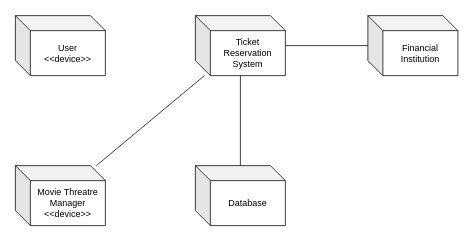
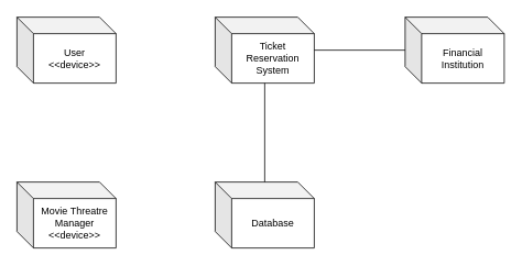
  <mxCell id="0" />
  <mxCell id="1" parent="0" />
  <mxCell id="2" value="User &lt;br&gt;&amp;lt;&amp;lt;device&amp;gt;&amp;gt;" style="shape=cube;whiteSpace=wrap;html=1;boundedLbl=1;backgroundOutline=1;darkOpacity=0.05;darkOpacity2=0.1;" vertex="1" parent="1"><mxGeometry x="20" y="20" width="120" height="80" as="geometry" /></mxCell>
  <mxCell id="3" value="Movie Threatre Manager &amp;lt;&amp;lt;device&amp;gt;&amp;gt;" style="shape=cube;whiteSpace=wrap;html=1;boundedLbl=1;backgroundOutline=1;darkOpacity=0.05;darkOpacity2=0.1;" vertex="1" parent="1"><mxGeometry x="20" y="220" width="120" height="80" as="geometry" /></mxCell>
  <mxCell id="4" value="Financial Institution" style="shape=cube;whiteSpace=wrap;html=1;boundedLbl=1;backgroundOutline=1;darkOpacity=0.05;darkOpacity2=0.1;" vertex="1" parent="1"><mxGeometry x="490" y="20" width="120" height="80" as="geometry" /></mxCell>
  <mxCell id="5" value="Database" style="shape=cube;whiteSpace=wrap;html=1;boundedLbl=1;backgroundOutline=1;darkOpacity=0.05;darkOpacity2=0.1;" vertex="1" parent="1"><mxGeometry x="260" y="220" width="120" height="80" as="geometry" /></mxCell>
  <mxCell id="6" value="Ticket Reservation System" style="shape=cube;whiteSpace=wrap;html=1;boundedLbl=1;backgroundOutline=1;darkOpacity=0.05;darkOpacity2=0.1;" vertex="1" parent="1"><mxGeometry x="260" y="20" width="120" height="80" as="geometry" /></mxCell>
  <mxCell id="7" value="" style="endArrow=none;html=1;" edge="1" parent="1" source="5" target="6"><mxGeometry width="50" height="50" relative="1" as="geometry"><mxPoint x="330" y="210" as="sourcePoint" /><mxPoint x="380" y="160" as="targetPoint" /></mxGeometry></mxCell>
  <mxCell id="8" value="" style="endArrow=none;html=1;" edge="1" parent="1" source="4" target="6"><mxGeometry width="50" height="50" relative="1" as="geometry"><mxPoint x="330" y="210" as="sourcePoint" /><mxPoint x="380" y="160" as="targetPoint" /></mxGeometry></mxCell>
- <mxCell id="9" value="" style="endArrow=none;html=1;" edge="1" parent="1" source="3" target="6"><mxGeometry width="50" height="50" relative="1" as="geometry"><mxPoint x="330" y="210" as="sourcePoint" /><mxPoint x="380" y="160" as="targetPoint" /></mxGeometry></mxCell>
